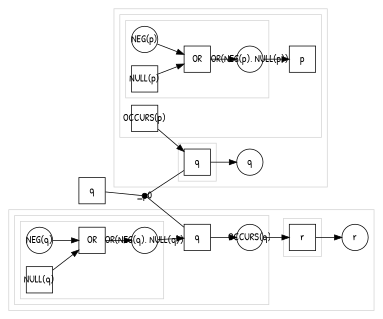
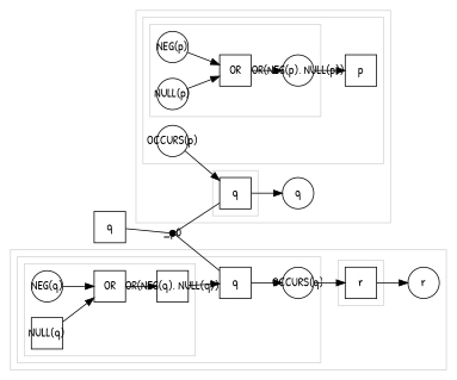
  digraph {
    fontname="Patrick Hand"
    rankdir=LR
    node [fixedsize=true fontname="Patrick Hand" shape=circle]
    edge [fontname="Patrick Hand"]
    _p0 [color=black height=.1 style=filled width=.1]
    n2 [height=.5 label=q shape=rect width=.5 fixedsize=""]
    n3 [label=q width=.5]
-   n4 [label="OCCURS(p)" shape=box width=.5]
+   n4 [label="OCCURS(p)" width=.5]
    n5 [height=.5 label=p shape=rect width=.5 fixedsize=""]
    n6 [label="OR(NEG(p), NULL(p))" width=.5]
    n7 [label="NEG(p)" width=.5]
-   n8 [label="NULL(p)" shape=box width=.5]
+   n8 [label="NULL(p)" width=.5]
    n9 [height=.5 label=OR shape=rect width=.5 fixedsize=""]
    n10 [height=.5 label=q shape=rect width=.5 fixedsize=""]
    n11 [label=r width=.5]
    n12 [label="OCCURS(q)" width=.5]
    n13 [height=.5 label=q shape=rect width=.5 fixedsize=""]
-   n14 [label="OR(NEG(q), NULL(q))" width=.5]
+   n14 [label="OR(NEG(q), NULL(q))" shape=box width=.5]
    n15 [label="NEG(q)" width=.5]
    n16 [label="NULL(q)" shape=box width=.5]
    n17 [height=.5 label=OR shape=rect width=.5 fixedsize=""]
    n18 [height=.5 label=r shape=rect width=.5 fixedsize=""]
    subgraph sub_1 {
      _p0
    }
    subgraph sub_2 {
      n2
    }
    subgraph cluster_3 {
      color=lightgray
      subgraph sub_4 {
        color=lightgray
        n3
      }
      subgraph cluster_5 {
        color=lightgray
        subgraph sub_6 {
          color=lightgray
          n4
        }
        subgraph sub_7 {
          color=lightgray
          n5
        }
        subgraph cluster_8 {
          color=lightgray
          subgraph sub_9 {
            color=lightgray
            n6
            n7
            n8
          }
          subgraph sub_10 {
            color=lightgray
            n9
          }
        }
      }
      subgraph cluster_11 {
        color=lightgray
        subgraph sub_12 {
          color=lightgray
          n10
        }
      }
    }
    subgraph cluster_13 {
      color=lightgray
      subgraph sub_14 {
        color=lightgray
        n11
      }
      subgraph cluster_15 {
        color=lightgray
        subgraph sub_16 {
          color=lightgray
          n12
        }
        subgraph sub_17 {
          color=lightgray
          n13
        }
        subgraph cluster_18 {
          color=lightgray
          subgraph sub_19 {
            color=lightgray
            n14
            n15
            n16
          }
          subgraph sub_20 {
            color=lightgray
            n17
          }
        }
      }
      subgraph cluster_21 {
        color=lightgray
        subgraph sub_22 {
          color=lightgray
          n18
        }
      }
    }
    _p0 -> n10 [arrowhead=none]
    _p0 -> n13 [arrowhead=none]
    n2 -> _p0 [arrowhead=none]
    n4 -> n10
    n6 -> n5
    n7 -> n9
    n8 -> n9
    n9 -> n6
    n10 -> n3
    n12 -> n18
    n13 -> n12
    n14 -> n13
    n15 -> n17
    n16 -> n17
    n17 -> n14
    n18 -> n11
  }
